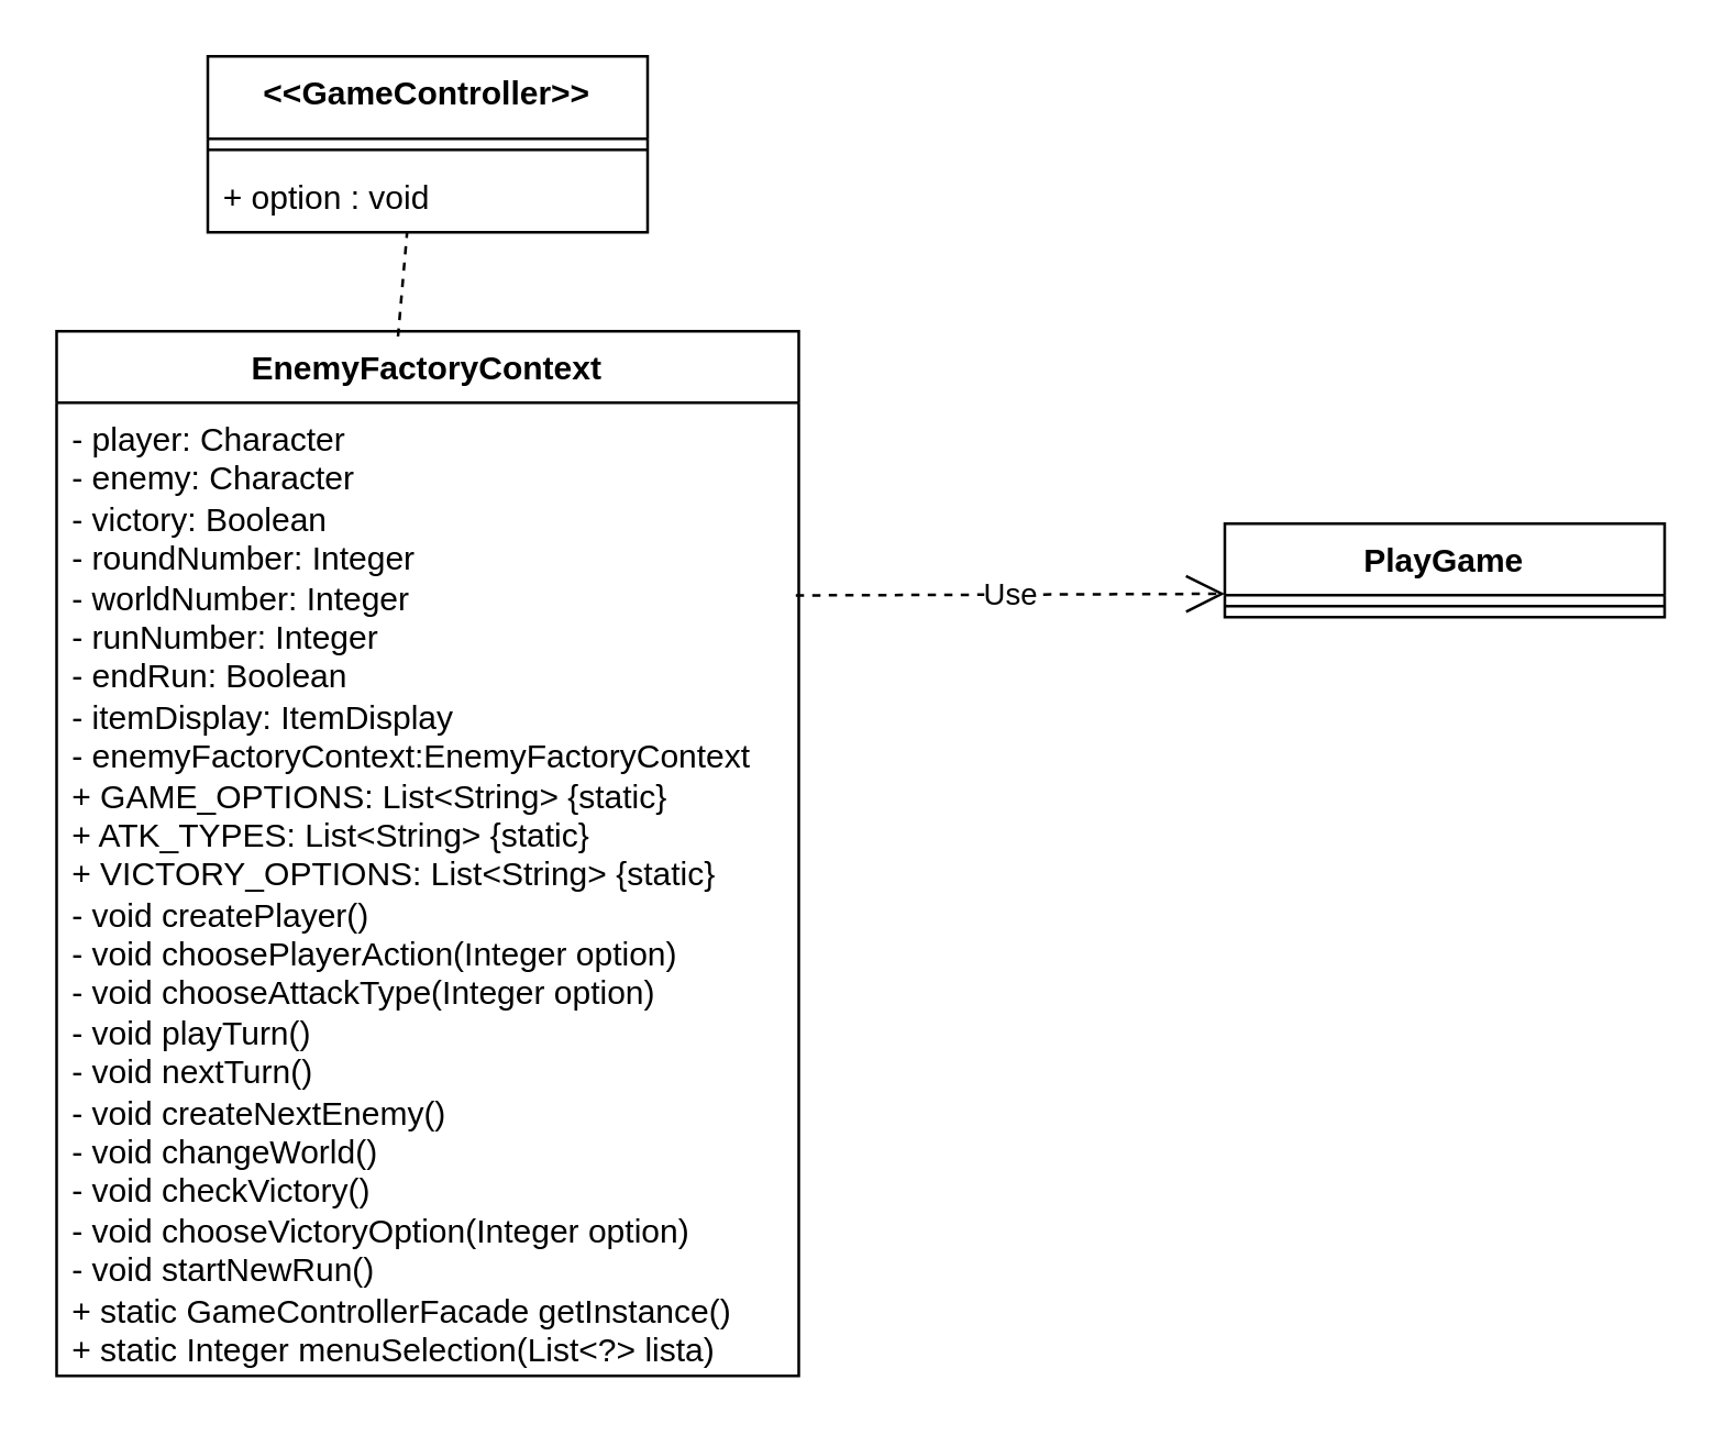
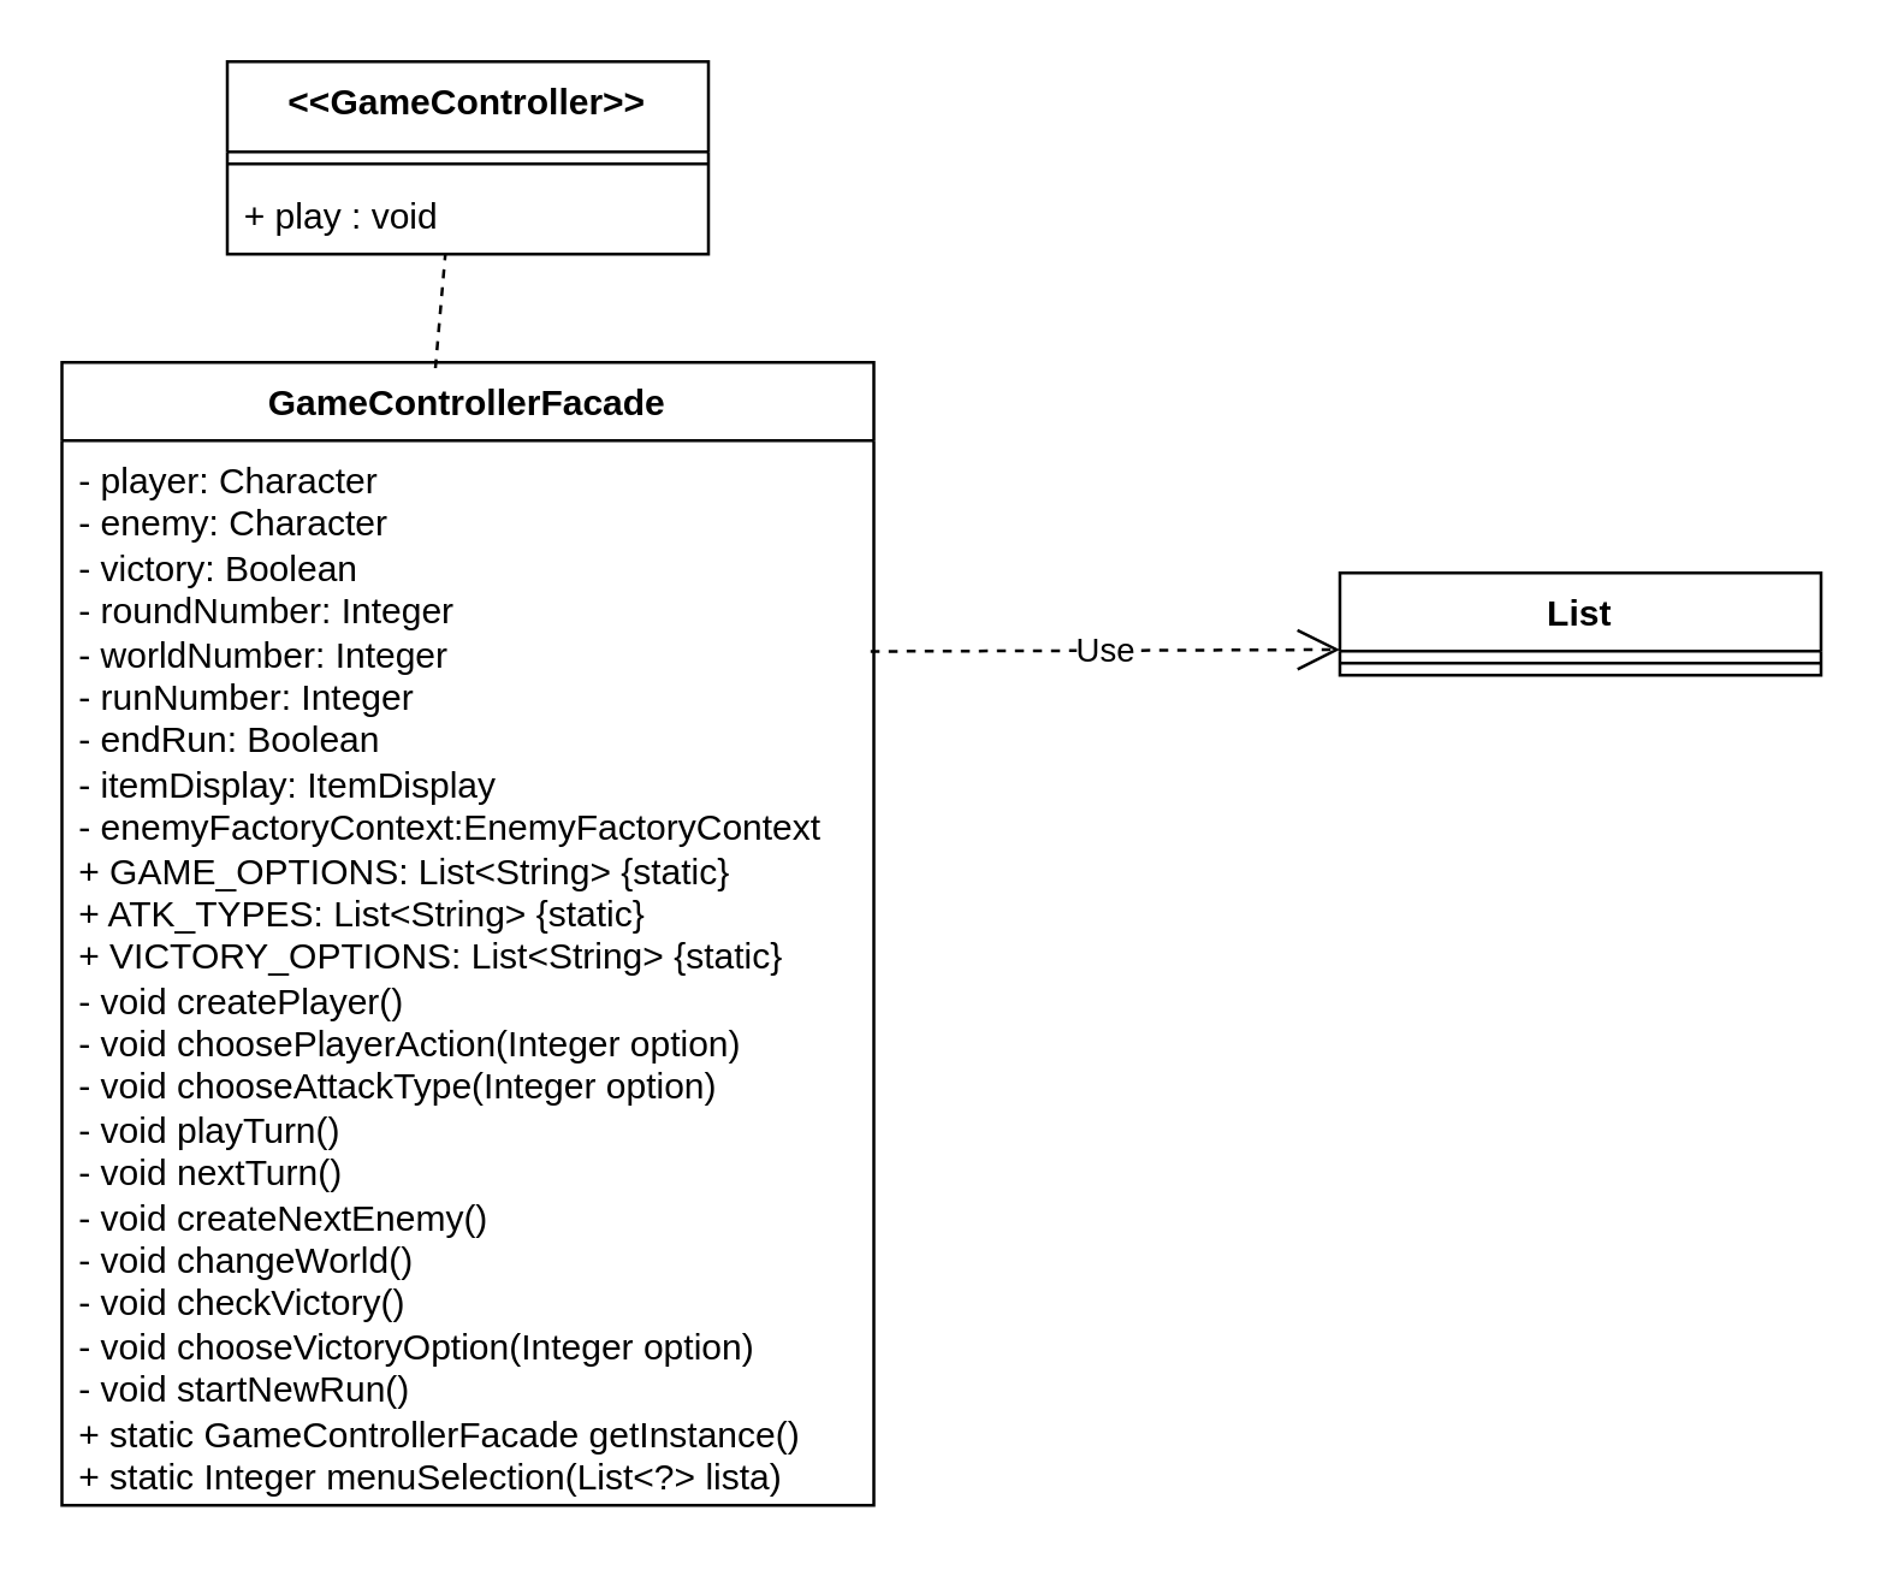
  <mxCell id="0" />
  <mxCell id="1" parent="0" />
  <mxCell id="2" value="&amp;lt;&amp;lt;GameController&amp;gt;&amp;gt;" style="swimlane;fontStyle=1;align=center;verticalAlign=top;childLayout=stackLayout;horizontal=1;startSize=30;horizontalStack=0;resizeParent=1;resizeParentMax=0;resizeLast=0;collapsible=1;marginBottom=0;whiteSpace=wrap;html=1;" vertex="1" parent="1"><mxGeometry x="75" y="20" width="160" height="64" as="geometry" /></mxCell>
  <mxCell id="3" value="" style="line;strokeWidth=1;fillColor=none;align=left;verticalAlign=middle;spacingTop=-1;spacingLeft=3;spacingRight=3;rotatable=0;labelPosition=right;points=[];portConstraint=eastwest;strokeColor=inherit;" vertex="1" parent="2"><mxGeometry y="30" width="160" height="8" as="geometry" /></mxCell>
- <mxCell id="4" value="+ option : void&amp;nbsp;" style="text;strokeColor=none;fillColor=none;align=left;verticalAlign=top;spacingLeft=4;spacingRight=4;overflow=hidden;rotatable=0;points=[[0,0.5],[1,0.5]];portConstraint=eastwest;whiteSpace=wrap;html=1;" vertex="1" parent="2"><mxGeometry y="38" width="160" height="26" as="geometry" /></mxCell>
- <mxCell id="5" value="EnemyFactoryContext" style="swimlane;fontStyle=1;align=center;verticalAlign=top;childLayout=stackLayout;horizontal=1;startSize=26;horizontalStack=0;resizeParent=1;resizeParentMax=0;resizeLast=0;collapsible=1;marginBottom=0;whiteSpace=wrap;html=1;" vertex="1" parent="1"><mxGeometry x="20" y="120" width="270" height="380" as="geometry" /></mxCell>
+ <mxCell id="4" value="+ play : void&amp;nbsp;" style="text;strokeColor=none;fillColor=none;align=left;verticalAlign=top;spacingLeft=4;spacingRight=4;overflow=hidden;rotatable=0;points=[[0,0.5],[1,0.5]];portConstraint=eastwest;whiteSpace=wrap;html=1;" vertex="1" parent="2"><mxGeometry y="38" width="160" height="26" as="geometry" /></mxCell>
+ <mxCell id="5" value="GameControllerFacade" style="swimlane;fontStyle=1;align=center;verticalAlign=top;childLayout=stackLayout;horizontal=1;startSize=26;horizontalStack=0;resizeParent=1;resizeParentMax=0;resizeLast=0;collapsible=1;marginBottom=0;whiteSpace=wrap;html=1;" vertex="1" parent="1"><mxGeometry x="20" y="120" width="270" height="380" as="geometry" /></mxCell>
  <mxCell id="6" value="- player: Character&lt;div&gt;- enemy: Character&lt;/div&gt;&lt;div&gt;- victory: Boolean&lt;/div&gt;&lt;div&gt;- roundNumber: Integer&lt;/div&gt;&lt;div&gt;- worldNumber: Integer&lt;/div&gt;&lt;div&gt;- runNumber: Integer&lt;/div&gt;&lt;div&gt;- endRun: Boolean&lt;/div&gt;&lt;div&gt;- itemDisplay: ItemDisplay&lt;/div&gt;&lt;div&gt;- enemyFactoryContext:EnemyFactoryContext&lt;/div&gt;&lt;div&gt;&lt;div&gt;+ GAME_OPTIONS: List&amp;lt;String&amp;gt; {static}&amp;nbsp;&amp;nbsp;&lt;/div&gt;&lt;div&gt;+ ATK_TYPES: List&amp;lt;String&amp;gt; {static}&amp;nbsp;&amp;nbsp;&lt;/div&gt;&lt;div&gt;+ VICTORY_OPTIONS: List&amp;lt;String&amp;gt; {static}&lt;/div&gt;&lt;/div&gt;&lt;div&gt;&lt;div&gt;- void createPlayer()&amp;nbsp;&amp;nbsp;&lt;/div&gt;&lt;div&gt;- void choosePlayerAction(Integer option)&amp;nbsp;&amp;nbsp;&lt;/div&gt;&lt;div&gt;- void chooseAttackType(Integer option)&amp;nbsp;&amp;nbsp;&lt;/div&gt;&lt;div&gt;- void playTurn()&amp;nbsp;&amp;nbsp;&lt;/div&gt;&lt;div&gt;- void nextTurn()&amp;nbsp;&amp;nbsp;&lt;/div&gt;&lt;div&gt;- void createNextEnemy()&amp;nbsp;&amp;nbsp;&lt;/div&gt;&lt;div&gt;- void changeWorld()&amp;nbsp;&amp;nbsp;&lt;/div&gt;&lt;div&gt;- void checkVictory()&amp;nbsp;&amp;nbsp;&lt;/div&gt;&lt;div&gt;- void chooseVictoryOption(Integer option)&amp;nbsp;&amp;nbsp;&lt;/div&gt;&lt;div&gt;- void startNewRun()&lt;/div&gt;&lt;/div&gt;&lt;div&gt;&lt;div&gt;+ static GameControllerFacade getInstance()&amp;nbsp;&amp;nbsp;&lt;/div&gt;&lt;div&gt;+ static Integer menuSelection(List&amp;lt;?&amp;gt; lista)&lt;/div&gt;&lt;/div&gt;" style="text;strokeColor=none;fillColor=none;align=left;verticalAlign=top;spacingLeft=4;spacingRight=4;overflow=hidden;rotatable=0;points=[[0,0.5],[1,0.5]];portConstraint=eastwest;whiteSpace=wrap;html=1;" vertex="1" parent="5"><mxGeometry y="26" width="270" height="354" as="geometry" /></mxCell>
  <mxCell id="7" value="" style="endArrow=none;dashed=1;endFill=0;endSize=12;html=1;rounded=0;entryX=0.453;entryY=1.008;entryDx=0;entryDy=0;entryPerimeter=0;exitX=0.46;exitY=0.005;exitDx=0;exitDy=0;exitPerimeter=0;" edge="1" parent="1" source="5" target="4"><mxGeometry width="160" relative="1" as="geometry"><mxPoint x="85" y="210" as="sourcePoint" /><mxPoint x="245" y="210" as="targetPoint" /></mxGeometry></mxCell>
- <mxCell id="8" value="PlayGame" style="swimlane;fontStyle=1;align=center;verticalAlign=top;childLayout=stackLayout;horizontal=1;startSize=26;horizontalStack=0;resizeParent=1;resizeParentMax=0;resizeLast=0;collapsible=1;marginBottom=0;whiteSpace=wrap;html=1;" vertex="1" parent="1"><mxGeometry x="445" y="190" width="160" height="34" as="geometry" /></mxCell>
+ <mxCell id="8" value="List" style="swimlane;fontStyle=1;align=center;verticalAlign=top;childLayout=stackLayout;horizontal=1;startSize=26;horizontalStack=0;resizeParent=1;resizeParentMax=0;resizeLast=0;collapsible=1;marginBottom=0;whiteSpace=wrap;html=1;" vertex="1" parent="1"><mxGeometry x="445" y="190" width="160" height="34" as="geometry" /></mxCell>
  <mxCell id="9" value="" style="line;strokeWidth=1;fillColor=none;align=left;verticalAlign=middle;spacingTop=-1;spacingLeft=3;spacingRight=3;rotatable=0;labelPosition=right;points=[];portConstraint=eastwest;strokeColor=inherit;" vertex="1" parent="8"><mxGeometry y="26" width="160" height="8" as="geometry" /></mxCell>
  <mxCell id="10" value="Use" style="endArrow=open;endSize=12;dashed=1;html=1;rounded=0;exitX=0.996;exitY=0.198;exitDx=0;exitDy=0;exitPerimeter=0;entryX=0;entryY=0.75;entryDx=0;entryDy=0;" edge="1" parent="1" source="6" target="8"><mxGeometry width="160" relative="1" as="geometry"><mxPoint x="405" y="270" as="sourcePoint" /><mxPoint x="445" y="110" as="targetPoint" /></mxGeometry></mxCell>
